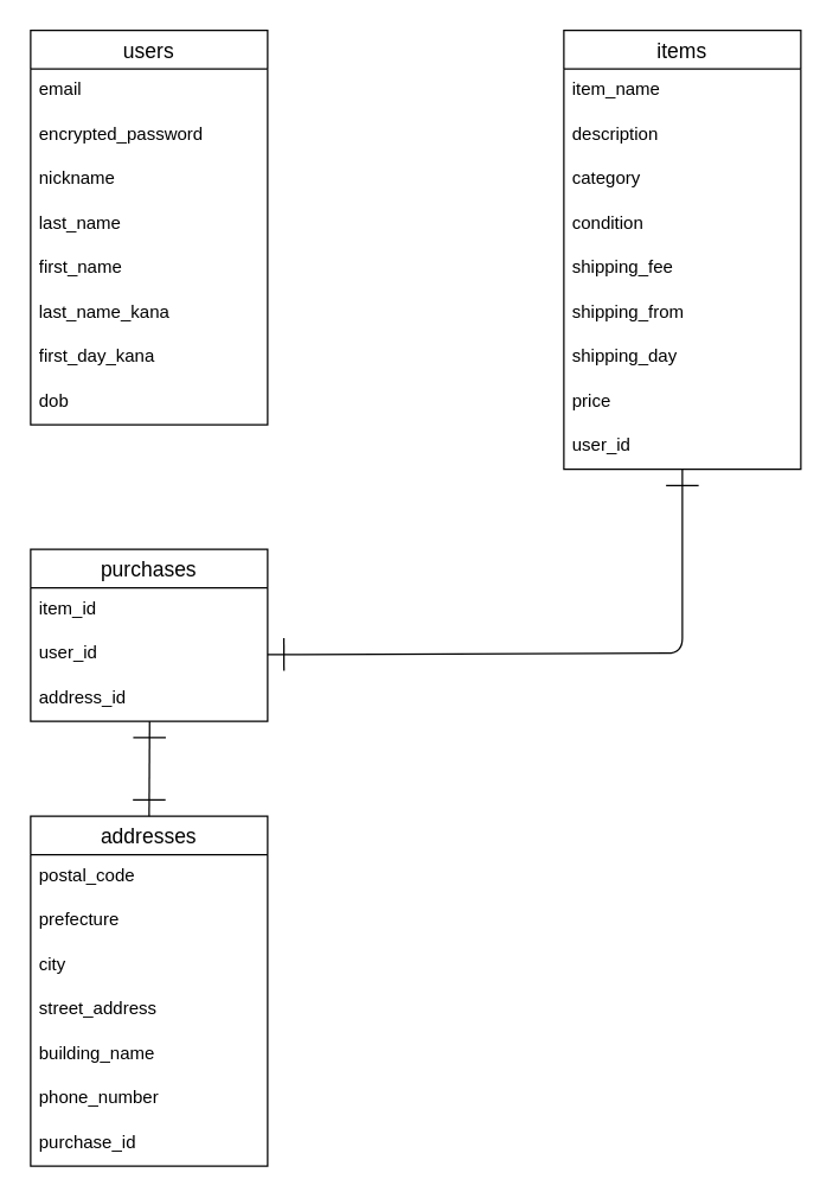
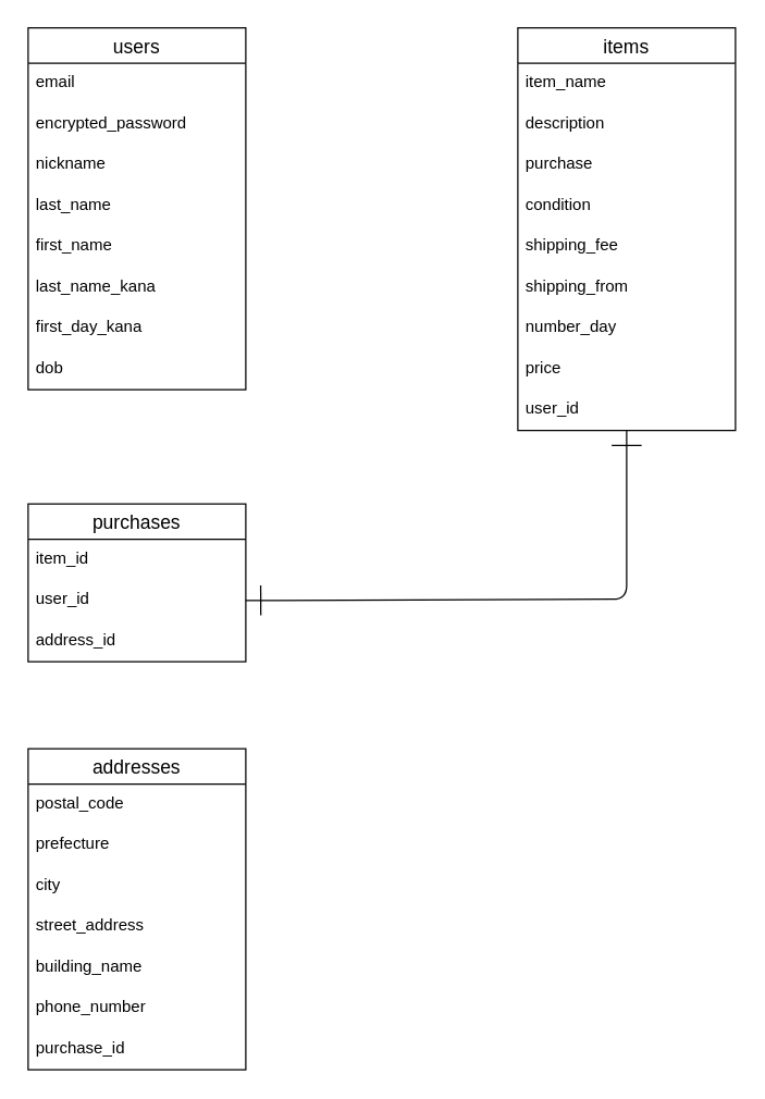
  <mxCell id="0" />
  <mxCell id="1" parent="0" />
  <mxCell id="2" value="users" style="swimlane;fontStyle=0;childLayout=stackLayout;horizontal=1;startSize=26;horizontalStack=0;resizeParent=1;resizeParentMax=0;resizeLast=0;collapsible=1;marginBottom=0;align=center;fontSize=14;" parent="1" vertex="1"><mxGeometry x="20" y="20" width="160" height="266" as="geometry"><mxRectangle x="80" y="330" width="70" height="30" as="alternateBounds" /></mxGeometry></mxCell>
  <mxCell id="3" value="email" style="text;strokeColor=none;fillColor=none;spacingLeft=4;spacingRight=4;overflow=hidden;rotatable=0;points=[[0,0.5],[1,0.5]];portConstraint=eastwest;fontSize=12;" parent="2" vertex="1"><mxGeometry y="26" width="160" height="30" as="geometry" /></mxCell>
  <mxCell id="4" value="encrypted_password" style="text;strokeColor=none;fillColor=none;spacingLeft=4;spacingRight=4;overflow=hidden;rotatable=0;points=[[0,0.5],[1,0.5]];portConstraint=eastwest;fontSize=12;" parent="2" vertex="1"><mxGeometry y="56" width="160" height="30" as="geometry" /></mxCell>
  <mxCell id="5" value="nickname" style="text;strokeColor=none;fillColor=none;spacingLeft=4;spacingRight=4;overflow=hidden;rotatable=0;points=[[0,0.5],[1,0.5]];portConstraint=eastwest;fontSize=12;" parent="2" vertex="1"><mxGeometry y="86" width="160" height="30" as="geometry" /></mxCell>
  <mxCell id="6" value="last_name" style="text;strokeColor=none;fillColor=none;spacingLeft=4;spacingRight=4;overflow=hidden;rotatable=0;points=[[0,0.5],[1,0.5]];portConstraint=eastwest;fontSize=12;" parent="2" vertex="1"><mxGeometry y="116" width="160" height="30" as="geometry" /></mxCell>
  <mxCell id="7" value="first_name" style="text;strokeColor=none;fillColor=none;spacingLeft=4;spacingRight=4;overflow=hidden;rotatable=0;points=[[0,0.5],[1,0.5]];portConstraint=eastwest;fontSize=12;" parent="2" vertex="1"><mxGeometry y="146" width="160" height="30" as="geometry" /></mxCell>
  <mxCell id="8" value="last_name_kana" style="text;strokeColor=none;fillColor=none;spacingLeft=4;spacingRight=4;overflow=hidden;rotatable=0;points=[[0,0.5],[1,0.5]];portConstraint=eastwest;fontSize=12;" parent="2" vertex="1"><mxGeometry y="176" width="160" height="30" as="geometry" /></mxCell>
  <mxCell id="9" value="first_day_kana" style="text;strokeColor=none;fillColor=none;spacingLeft=4;spacingRight=4;overflow=hidden;rotatable=0;points=[[0,0.5],[1,0.5]];portConstraint=eastwest;fontSize=12;" parent="2" vertex="1"><mxGeometry y="206" width="160" height="30" as="geometry" /></mxCell>
  <mxCell id="10" value="dob" style="text;strokeColor=none;fillColor=none;spacingLeft=4;spacingRight=4;overflow=hidden;rotatable=0;points=[[0,0.5],[1,0.5]];portConstraint=eastwest;fontSize=12;" parent="2" vertex="1"><mxGeometry y="236" width="160" height="30" as="geometry" /></mxCell>
  <mxCell id="11" value="items" style="swimlane;fontStyle=0;childLayout=stackLayout;horizontal=1;startSize=26;horizontalStack=0;resizeParent=1;resizeParentMax=0;resizeLast=0;collapsible=1;marginBottom=0;align=center;fontSize=14;" parent="1" vertex="1"><mxGeometry x="380" y="20" width="160" height="296" as="geometry" /></mxCell>
  <mxCell id="12" value="item_name" style="text;strokeColor=none;fillColor=none;spacingLeft=4;spacingRight=4;overflow=hidden;rotatable=0;points=[[0,0.5],[1,0.5]];portConstraint=eastwest;fontSize=12;" parent="11" vertex="1"><mxGeometry y="26" width="160" height="30" as="geometry" /></mxCell>
  <mxCell id="13" value="description" style="text;strokeColor=none;fillColor=none;spacingLeft=4;spacingRight=4;overflow=hidden;rotatable=0;points=[[0,0.5],[1,0.5]];portConstraint=eastwest;fontSize=12;" parent="11" vertex="1"><mxGeometry y="56" width="160" height="30" as="geometry" /></mxCell>
- <mxCell id="14" value="category" style="text;strokeColor=none;fillColor=none;spacingLeft=4;spacingRight=4;overflow=hidden;rotatable=0;points=[[0,0.5],[1,0.5]];portConstraint=eastwest;fontSize=12;" parent="11" vertex="1"><mxGeometry y="86" width="160" height="30" as="geometry" /></mxCell>
+ <mxCell id="14" value="purchase" style="text;strokeColor=none;fillColor=none;spacingLeft=4;spacingRight=4;overflow=hidden;rotatable=0;points=[[0,0.5],[1,0.5]];portConstraint=eastwest;fontSize=12;" parent="11" vertex="1"><mxGeometry y="86" width="160" height="30" as="geometry" /></mxCell>
  <mxCell id="15" value="condition" style="text;strokeColor=none;fillColor=none;spacingLeft=4;spacingRight=4;overflow=hidden;rotatable=0;points=[[0,0.5],[1,0.5]];portConstraint=eastwest;fontSize=12;" parent="11" vertex="1"><mxGeometry y="116" width="160" height="30" as="geometry" /></mxCell>
  <mxCell id="16" value="shipping_fee" style="text;strokeColor=none;fillColor=none;spacingLeft=4;spacingRight=4;overflow=hidden;rotatable=0;points=[[0,0.5],[1,0.5]];portConstraint=eastwest;fontSize=12;" parent="11" vertex="1"><mxGeometry y="146" width="160" height="30" as="geometry" /></mxCell>
  <mxCell id="17" value="shipping_from" style="text;strokeColor=none;fillColor=none;spacingLeft=4;spacingRight=4;overflow=hidden;rotatable=0;points=[[0,0.5],[1,0.5]];portConstraint=eastwest;fontSize=12;" parent="11" vertex="1"><mxGeometry y="176" width="160" height="30" as="geometry" /></mxCell>
- <mxCell id="18" value="shipping_day" style="text;strokeColor=none;fillColor=none;spacingLeft=4;spacingRight=4;overflow=hidden;rotatable=0;points=[[0,0.5],[1,0.5]];portConstraint=eastwest;fontSize=12;" parent="11" vertex="1"><mxGeometry y="206" width="160" height="30" as="geometry" /></mxCell>
+ <mxCell id="18" value="number_day" style="text;strokeColor=none;fillColor=none;spacingLeft=4;spacingRight=4;overflow=hidden;rotatable=0;points=[[0,0.5],[1,0.5]];portConstraint=eastwest;fontSize=12;" parent="11" vertex="1"><mxGeometry y="206" width="160" height="30" as="geometry" /></mxCell>
  <mxCell id="19" value="price" style="text;strokeColor=none;fillColor=none;spacingLeft=4;spacingRight=4;overflow=hidden;rotatable=0;points=[[0,0.5],[1,0.5]];portConstraint=eastwest;fontSize=12;" parent="11" vertex="1"><mxGeometry y="236" width="160" height="30" as="geometry" /></mxCell>
  <mxCell id="20" value="user_id" style="text;strokeColor=none;fillColor=none;spacingLeft=4;spacingRight=4;overflow=hidden;rotatable=0;points=[[0,0.5],[1,0.5]];portConstraint=eastwest;fontSize=12;" vertex="1" parent="11"><mxGeometry y="266" width="160" height="30" as="geometry" /></mxCell>
  <mxCell id="21" value="purchases" style="swimlane;fontStyle=0;childLayout=stackLayout;horizontal=1;startSize=26;horizontalStack=0;resizeParent=1;resizeParentMax=0;resizeLast=0;collapsible=1;marginBottom=0;align=center;fontSize=14;" parent="1" vertex="1"><mxGeometry x="20" y="370" width="160" height="116" as="geometry" /></mxCell>
  <mxCell id="22" value="item_id" style="text;strokeColor=none;fillColor=none;spacingLeft=4;spacingRight=4;overflow=hidden;rotatable=0;points=[[0,0.5],[1,0.5]];portConstraint=eastwest;fontSize=12;" parent="21" vertex="1"><mxGeometry y="26" width="160" height="30" as="geometry" /></mxCell>
  <mxCell id="23" value="user_id" style="text;strokeColor=none;fillColor=none;spacingLeft=4;spacingRight=4;overflow=hidden;rotatable=0;points=[[0,0.5],[1,0.5]];portConstraint=eastwest;fontSize=12;" parent="21" vertex="1"><mxGeometry y="56" width="160" height="30" as="geometry" /></mxCell>
  <mxCell id="24" value="address_id" style="text;strokeColor=none;fillColor=none;spacingLeft=4;spacingRight=4;overflow=hidden;rotatable=0;points=[[0,0.5],[1,0.5]];portConstraint=eastwest;fontSize=12;" parent="21" vertex="1"><mxGeometry y="86" width="160" height="30" as="geometry" /></mxCell>
  <mxCell id="25" style="edgeStyle=none;jumpSize=12;html=1;exitX=1;exitY=0.5;exitDx=0;exitDy=0;startArrow=ERone;startFill=0;endArrow=ERone;endFill=0;startSize=20;endSize=20;targetPerimeterSpacing=0;" parent="1" source="23" target="11" edge="1"><mxGeometry relative="1" as="geometry"><Array as="points"><mxPoint x="460" y="440" /></Array></mxGeometry></mxCell>
  <mxCell id="26" value="addresses" style="swimlane;fontStyle=0;childLayout=stackLayout;horizontal=1;startSize=26;horizontalStack=0;resizeParent=1;resizeParentMax=0;resizeLast=0;collapsible=1;marginBottom=0;align=center;fontSize=14;" vertex="1" parent="1"><mxGeometry x="20" y="550" width="160" height="236" as="geometry" /></mxCell>
  <mxCell id="27" value="postal_code" style="text;strokeColor=none;fillColor=none;spacingLeft=4;spacingRight=4;overflow=hidden;rotatable=0;points=[[0,0.5],[1,0.5]];portConstraint=eastwest;fontSize=12;" vertex="1" parent="26"><mxGeometry y="26" width="160" height="30" as="geometry" /></mxCell>
  <mxCell id="28" value="prefecture" style="text;strokeColor=none;fillColor=none;spacingLeft=4;spacingRight=4;overflow=hidden;rotatable=0;points=[[0,0.5],[1,0.5]];portConstraint=eastwest;fontSize=12;" vertex="1" parent="26"><mxGeometry y="56" width="160" height="30" as="geometry" /></mxCell>
  <mxCell id="29" value="city" style="text;strokeColor=none;fillColor=none;spacingLeft=4;spacingRight=4;overflow=hidden;rotatable=0;points=[[0,0.5],[1,0.5]];portConstraint=eastwest;fontSize=12;" vertex="1" parent="26"><mxGeometry y="86" width="160" height="30" as="geometry" /></mxCell>
  <mxCell id="30" value="street_address" style="text;strokeColor=none;fillColor=none;spacingLeft=4;spacingRight=4;overflow=hidden;rotatable=0;points=[[0,0.5],[1,0.5]];portConstraint=eastwest;fontSize=12;" vertex="1" parent="26"><mxGeometry y="116" width="160" height="30" as="geometry" /></mxCell>
  <mxCell id="31" value="building_name" style="text;strokeColor=none;fillColor=none;spacingLeft=4;spacingRight=4;overflow=hidden;rotatable=0;points=[[0,0.5],[1,0.5]];portConstraint=eastwest;fontSize=12;" vertex="1" parent="26"><mxGeometry y="146" width="160" height="30" as="geometry" /></mxCell>
  <mxCell id="32" value="phone_number" style="text;strokeColor=none;fillColor=none;spacingLeft=4;spacingRight=4;overflow=hidden;rotatable=0;points=[[0,0.5],[1,0.5]];portConstraint=eastwest;fontSize=12;" vertex="1" parent="26"><mxGeometry y="176" width="160" height="30" as="geometry" /></mxCell>
  <mxCell id="33" value="purchase_id" style="text;strokeColor=none;fillColor=none;spacingLeft=4;spacingRight=4;overflow=hidden;rotatable=0;points=[[0,0.5],[1,0.5]];portConstraint=eastwest;fontSize=12;" vertex="1" parent="26"><mxGeometry y="206" width="160" height="30" as="geometry" /></mxCell>
- <mxCell id="34" style="edgeStyle=none;html=1;exitX=0.502;exitY=1;exitDx=0;exitDy=0;entryX=0.5;entryY=0;entryDx=0;entryDy=0;startArrow=ERone;startFill=0;endArrow=ERone;endFill=0;endSize=20;startSize=20;exitPerimeter=0;" edge="1" parent="1" source="24" target="26"><mxGeometry relative="1" as="geometry"><mxPoint x="180" y="597" as="sourcePoint" /></mxGeometry></mxCell>
